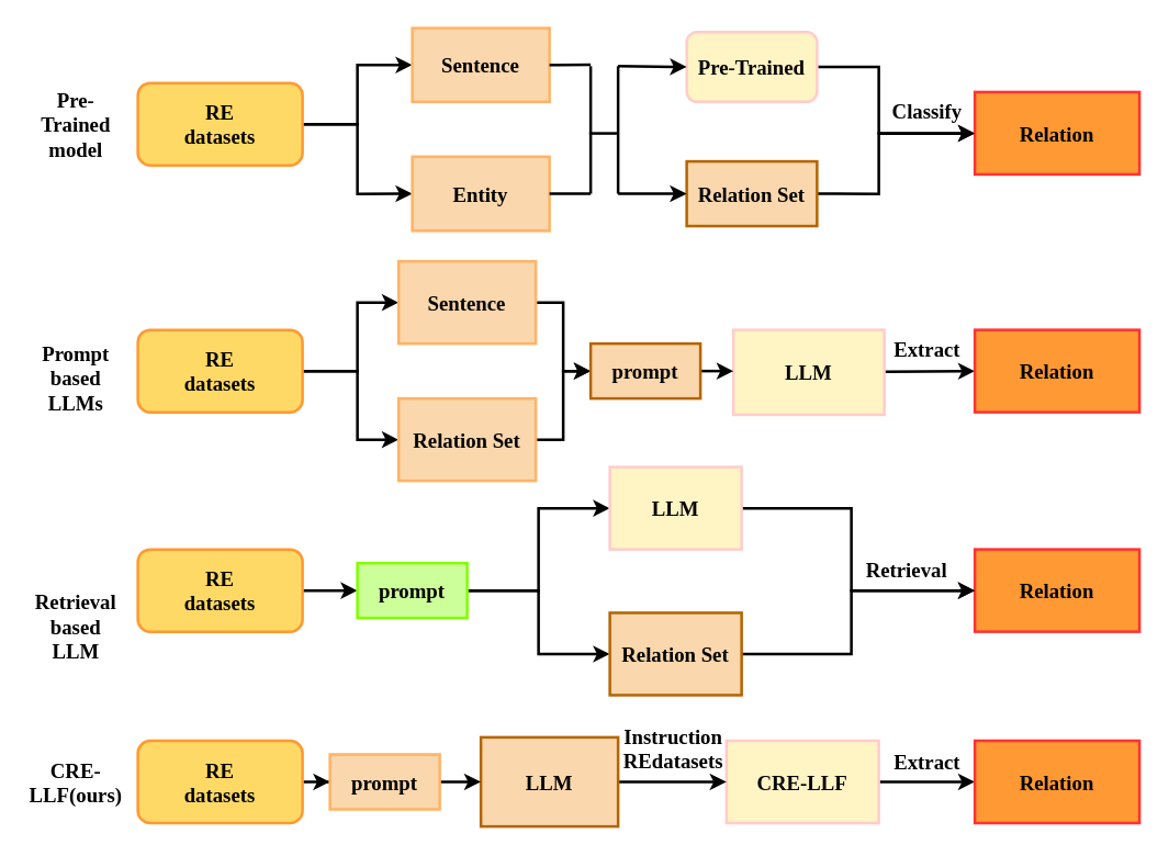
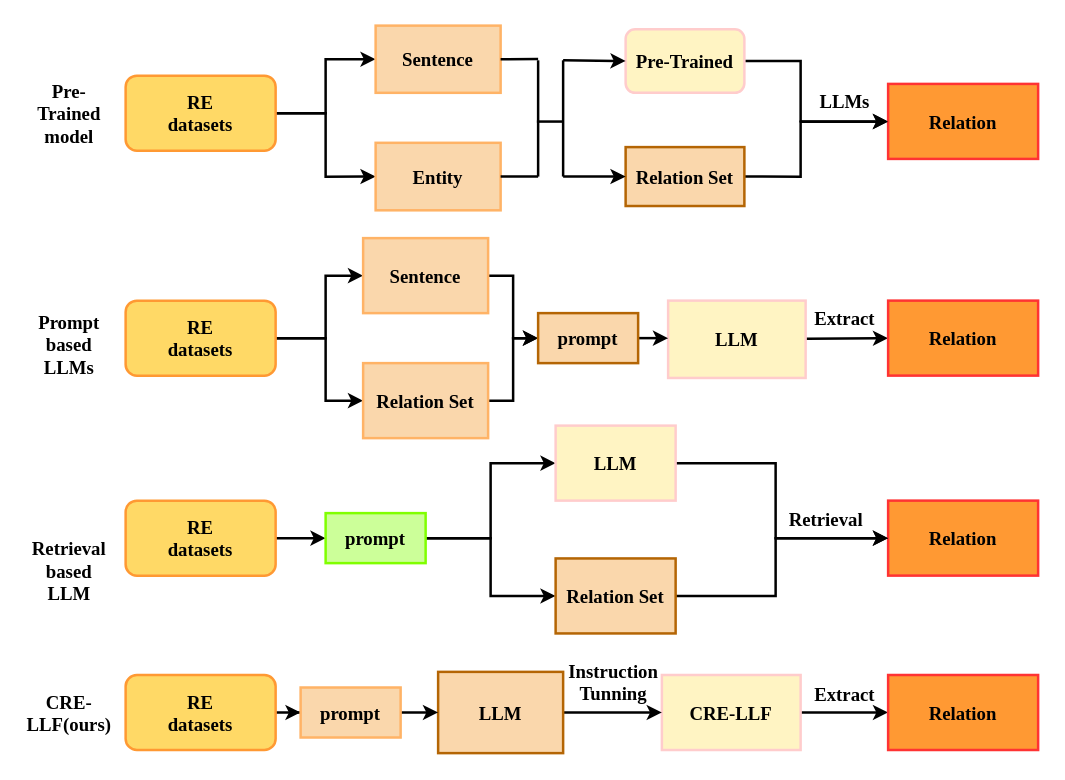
  <mxCell id="0" />
  <mxCell id="1" parent="0" />
  <mxCell id="2" style="edgeStyle=orthogonalEdgeStyle;rounded=0;orthogonalLoop=1;jettySize=auto;html=1;exitX=1;exitY=0.5;exitDx=0;exitDy=0;strokeWidth=2;fontFamily=Times New Roman;fontStyle=1;fontSize=15;" parent="1" source="3" target="34" edge="1"><mxGeometry relative="1" as="geometry" /></mxCell>
  <mxCell id="3" value="&lt;font style=&quot;font-size: 15px;&quot;&gt;RE&lt;br style=&quot;font-size: 15px;&quot;&gt;datasets&lt;/font&gt;" style="rounded=1;whiteSpace=wrap;html=1;fillColor=#FFD966;gradientColor=none;strokeWidth=2;fontFamily=Times New Roman;fontStyle=1;fontSize=15;strokeColor=#FF9933;" parent="1" vertex="1"><mxGeometry x="100" y="539.5" width="120" height="60" as="geometry" /></mxCell>
- <mxCell id="4" value="&lt;font style=&quot;font-size: 15px;&quot;&gt;Instruction &lt;br style=&quot;font-size: 15px;&quot;&gt;REdatasets&lt;/font&gt;" style="text;html=1;align=center;verticalAlign=middle;resizable=0;points=[];autosize=1;strokeColor=none;fillColor=none;strokeWidth=2;fontFamily=Times New Roman;fontStyle=1;fontSize=15;" parent="1" vertex="1"><mxGeometry x="440" y="519.5" width="100" height="50" as="geometry" /></mxCell>
+ <mxCell id="4" value="&lt;font style=&quot;font-size: 15px;&quot;&gt;Instruction &lt;br style=&quot;font-size: 15px;&quot;&gt;Tunning&lt;/font&gt;" style="text;html=1;align=center;verticalAlign=middle;resizable=0;points=[];autosize=1;strokeColor=none;fillColor=none;strokeWidth=2;fontFamily=Times New Roman;fontStyle=1;fontSize=15;" parent="1" vertex="1"><mxGeometry x="440" y="519.5" width="100" height="50" as="geometry" /></mxCell>
  <mxCell id="5" value="" style="edgeStyle=orthogonalEdgeStyle;rounded=0;orthogonalLoop=1;jettySize=auto;html=1;strokeWidth=2;fontFamily=Times New Roman;fontStyle=1;fontSize=15;" parent="1" source="6" target="18" edge="1"><mxGeometry relative="1" as="geometry" /></mxCell>
  <mxCell id="6" value="&lt;font style=&quot;font-size: 15px;&quot;&gt;CRE-LLF&lt;/font&gt;" style="rounded=0;whiteSpace=wrap;html=1;fillColor=#FFF4C3;strokeWidth=2;fontFamily=Times New Roman;fontStyle=1;fontSize=15;strokeColor=#FFCCCC;" parent="1" vertex="1"><mxGeometry x="529" y="539.5" width="111" height="60" as="geometry" /></mxCell>
  <mxCell id="7" value="CRE-LLF(ours)" style="text;html=1;strokeColor=none;fillColor=none;align=center;verticalAlign=middle;whiteSpace=wrap;rounded=0;strokeWidth=2;fontFamily=Times New Roman;fontStyle=1;fontSize=15;" parent="1" vertex="1"><mxGeometry x="20" y="554.5" width="70" height="30" as="geometry" /></mxCell>
  <mxCell id="8" value="Pre-Trained model" style="text;html=1;strokeColor=none;fillColor=none;align=center;verticalAlign=middle;whiteSpace=wrap;rounded=0;strokeWidth=2;fontFamily=Times New Roman;fontStyle=1;fontSize=15;" parent="1" vertex="1"><mxGeometry x="20" y="75" width="70" height="30" as="geometry" /></mxCell>
  <mxCell id="9" style="edgeStyle=orthogonalEdgeStyle;rounded=0;orthogonalLoop=1;jettySize=auto;html=1;exitX=1;exitY=0.5;exitDx=0;exitDy=0;entryX=0;entryY=0.5;entryDx=0;entryDy=0;strokeWidth=2;fontFamily=Times New Roman;fontStyle=1;fontSize=15;" parent="1" source="11" target="13" edge="1"><mxGeometry relative="1" as="geometry" /></mxCell>
  <mxCell id="10" style="edgeStyle=orthogonalEdgeStyle;rounded=0;orthogonalLoop=1;jettySize=auto;html=1;exitX=1;exitY=0.5;exitDx=0;exitDy=0;entryX=0;entryY=0.5;entryDx=0;entryDy=0;strokeWidth=2;" parent="1" source="11" target="12" edge="1"><mxGeometry relative="1" as="geometry" /></mxCell>
  <mxCell id="11" value="&lt;font style=&quot;font-size: 15px;&quot;&gt;RE&lt;br style=&quot;font-size: 15px;&quot;&gt;datasets&lt;/font&gt;" style="rounded=1;whiteSpace=wrap;html=1;fillColor=#FFD966;gradientColor=none;strokeWidth=2;fontFamily=Times New Roman;fontStyle=1;fontSize=15;strokeColor=#FF9933;" parent="1" vertex="1"><mxGeometry x="100" y="60" width="120" height="60" as="geometry" /></mxCell>
  <mxCell id="12" value="Sentence" style="rounded=0;whiteSpace=wrap;html=1;fillColor=#FAD7AC;strokeColor=#FFB366;strokeWidth=2;fontFamily=Times New Roman;fontStyle=1;fontSize=15;" parent="1" vertex="1"><mxGeometry x="300" y="20" width="100" height="53.75" as="geometry" /></mxCell>
  <mxCell id="13" value="Entity" style="rounded=0;whiteSpace=wrap;html=1;fillColor=#FAD7AC;strokeWidth=2;fontFamily=Times New Roman;fontStyle=1;fontSize=15;strokeColor=#FFB366;" parent="1" vertex="1"><mxGeometry x="300" y="113.75" width="100" height="54" as="geometry" /></mxCell>
  <mxCell id="14" style="edgeStyle=orthogonalEdgeStyle;rounded=0;orthogonalLoop=1;jettySize=auto;html=1;exitX=1;exitY=0.5;exitDx=0;exitDy=0;entryX=0;entryY=0.5;entryDx=0;entryDy=0;fontFamily=Times New Roman;fontStyle=1;fontSize=15;strokeWidth=2;" parent="1" source="15" target="16" edge="1"><mxGeometry relative="1" as="geometry"><Array as="points"><mxPoint x="640" y="48.75" /><mxPoint x="640" y="96.75" /></Array></mxGeometry></mxCell>
  <mxCell id="15" value="&lt;span style=&quot;font-size: 15px;&quot;&gt;Pre-Trained&lt;/span&gt;" style="whiteSpace=wrap;html=1;fillColor=#FFF4C3;strokeWidth=2;fontFamily=Times New Roman;fontStyle=1;fontSize=15;strokeColor=#FFCCCC;rounded=1;" parent="1" vertex="1"><mxGeometry x="500" y="22.88" width="95" height="50.87" as="geometry" /></mxCell>
  <mxCell id="16" value="&lt;font style=&quot;font-size: 15px;&quot;&gt;Relation&lt;/font&gt;" style="whiteSpace=wrap;html=1;rounded=0;fillColor=#FF9933;strokeWidth=2;fontFamily=Times New Roman;fontStyle=1;fontSize=15;strokeColor=#FF3333;" parent="1" vertex="1"><mxGeometry x="710" y="66.63" width="120" height="60" as="geometry" /></mxCell>
- <mxCell id="17" value="Classify" style="text;html=1;align=center;verticalAlign=middle;resizable=0;points=[];autosize=1;strokeColor=none;fillColor=none;strokeWidth=2;fontFamily=Times New Roman;fontStyle=1;fontSize=15;" parent="1" vertex="1"><mxGeometry x="640" y="65.44" width="70" height="30" as="geometry" /></mxCell>
+ <mxCell id="17" value="LLMs" style="text;html=1;align=center;verticalAlign=middle;resizable=0;points=[];autosize=1;strokeColor=none;fillColor=none;strokeWidth=2;fontFamily=Times New Roman;fontStyle=1;fontSize=15;" parent="1" vertex="1"><mxGeometry x="640" y="65.44" width="70" height="30" as="geometry" /></mxCell>
  <mxCell id="18" value="Relation" style="whiteSpace=wrap;html=1;fillColor=#FF9933;rounded=0;strokeWidth=2;fontFamily=Times New Roman;fontStyle=1;fontSize=15;strokeColor=#FF3333;" parent="1" vertex="1"><mxGeometry x="710" y="539.5" width="120" height="60" as="geometry" /></mxCell>
  <mxCell id="19" style="edgeStyle=orthogonalEdgeStyle;rounded=0;orthogonalLoop=1;jettySize=auto;html=1;exitX=1;exitY=0.5;exitDx=0;exitDy=0;entryX=0;entryY=0.5;entryDx=0;entryDy=0;strokeWidth=2;fontFamily=Times New Roman;fontStyle=1;fontSize=15;" parent="1" source="21" target="23" edge="1"><mxGeometry relative="1" as="geometry"><Array as="points"><mxPoint x="260" y="270" /><mxPoint x="260" y="220" /></Array></mxGeometry></mxCell>
  <mxCell id="20" style="edgeStyle=orthogonalEdgeStyle;rounded=0;orthogonalLoop=1;jettySize=auto;html=1;exitX=1;exitY=0.5;exitDx=0;exitDy=0;entryX=0;entryY=0.5;entryDx=0;entryDy=0;strokeWidth=2;fontFamily=Times New Roman;fontStyle=1;fontSize=15;" parent="1" source="21" target="25" edge="1"><mxGeometry relative="1" as="geometry"><Array as="points"><mxPoint x="260" y="270" /><mxPoint x="260" y="320" /></Array></mxGeometry></mxCell>
  <mxCell id="21" value="&lt;font style=&quot;font-size: 15px;&quot;&gt;RE&lt;br style=&quot;font-size: 15px;&quot;&gt;datasets&lt;/font&gt;" style="rounded=1;whiteSpace=wrap;html=1;fillColor=#FFD966;gradientColor=none;strokeWidth=2;fontFamily=Times New Roman;fontStyle=1;fontSize=15;strokeColor=#FF9933;" parent="1" vertex="1"><mxGeometry x="100" y="240" width="120" height="60" as="geometry" /></mxCell>
  <mxCell id="22" style="edgeStyle=orthogonalEdgeStyle;rounded=0;orthogonalLoop=1;jettySize=auto;html=1;exitX=1;exitY=0.5;exitDx=0;exitDy=0;entryX=0;entryY=0.5;entryDx=0;entryDy=0;strokeWidth=2;fontFamily=Times New Roman;fontStyle=1;fontSize=15;" parent="1" source="23" target="30" edge="1"><mxGeometry relative="1" as="geometry" /></mxCell>
  <mxCell id="23" value="Sentence" style="rounded=0;whiteSpace=wrap;html=1;fillColor=#FAD7AC;strokeColor=#FFB366;strokeWidth=2;fontFamily=Times New Roman;fontStyle=1;fontSize=15;" parent="1" vertex="1"><mxGeometry x="290" y="190" width="100" height="60" as="geometry" /></mxCell>
  <mxCell id="24" style="edgeStyle=orthogonalEdgeStyle;rounded=0;orthogonalLoop=1;jettySize=auto;html=1;exitX=1;exitY=0.5;exitDx=0;exitDy=0;entryX=0;entryY=0.5;entryDx=0;entryDy=0;strokeWidth=2;fontFamily=Times New Roman;fontStyle=1;fontSize=15;" parent="1" source="25" target="30" edge="1"><mxGeometry relative="1" as="geometry" /></mxCell>
  <mxCell id="25" value="Relation Set" style="rounded=0;whiteSpace=wrap;html=1;fillColor=#FAD7AC;strokeWidth=2;fontFamily=Times New Roman;fontStyle=1;fontSize=15;strokeColor=#FFB366;" parent="1" vertex="1"><mxGeometry x="290" y="290" width="100" height="60" as="geometry" /></mxCell>
  <mxCell id="26" style="edgeStyle=orthogonalEdgeStyle;rounded=0;orthogonalLoop=1;jettySize=auto;html=1;exitX=1;exitY=0.5;exitDx=0;exitDy=0;entryX=0;entryY=0.5;entryDx=0;entryDy=0;strokeWidth=2;fontFamily=Times New Roman;fontStyle=1;fontSize=15;" parent="1" target="27" edge="1"><mxGeometry relative="1" as="geometry"><mxPoint x="580" y="270.005" as="sourcePoint" /></mxGeometry></mxCell>
  <mxCell id="27" value="&lt;font style=&quot;font-size: 15px;&quot;&gt;Relation&lt;/font&gt;" style="whiteSpace=wrap;html=1;rounded=0;fillColor=#FF9933;strokeWidth=2;fontFamily=Times New Roman;fontStyle=1;fontSize=15;strokeColor=#FF3333;" parent="1" vertex="1"><mxGeometry x="710" y="240" width="120" height="60" as="geometry" /></mxCell>
  <mxCell id="28" value="&lt;font style=&quot;font-size: 15px;&quot;&gt;LLM&lt;/font&gt;" style="rounded=0;whiteSpace=wrap;html=1;fillColor=#FFF4C3;strokeWidth=2;fontFamily=Times New Roman;fontStyle=1;fontSize=15;strokeColor=#FFCCCC;" parent="1" vertex="1"><mxGeometry x="534" y="240" width="110" height="61.87" as="geometry" /></mxCell>
  <mxCell id="29" style="edgeStyle=orthogonalEdgeStyle;rounded=0;orthogonalLoop=1;jettySize=auto;html=1;exitX=1;exitY=0.5;exitDx=0;exitDy=0;entryX=0;entryY=0.5;entryDx=0;entryDy=0;strokeWidth=2;fontFamily=Times New Roman;fontStyle=1;fontSize=15;" parent="1" source="30" target="28" edge="1"><mxGeometry relative="1" as="geometry" /></mxCell>
  <mxCell id="30" value="prompt" style="rounded=0;whiteSpace=wrap;html=1;fillColor=#FAD7AC;strokeWidth=2;fontFamily=Times New Roman;fontStyle=1;fontSize=15;strokeColor=#B46504;" parent="1" vertex="1"><mxGeometry x="430" y="250" width="80" height="40" as="geometry" /></mxCell>
  <mxCell id="31" value="" style="edgeStyle=orthogonalEdgeStyle;rounded=0;orthogonalLoop=1;jettySize=auto;html=1;strokeWidth=2;fontFamily=Times New Roman;fontStyle=1;fontSize=15;" parent="1" source="32" target="6" edge="1"><mxGeometry relative="1" as="geometry" /></mxCell>
  <mxCell id="32" value="&lt;font style=&quot;font-size: 15px;&quot;&gt;LLM&lt;/font&gt;" style="rounded=0;whiteSpace=wrap;html=1;fillColor=#fad7ac;strokeColor=#b46504;strokeWidth=2;fontFamily=Times New Roman;fontStyle=1;fontSize=15;" parent="1" vertex="1"><mxGeometry x="350" y="537" width="100" height="65" as="geometry" /></mxCell>
  <mxCell id="33" style="edgeStyle=orthogonalEdgeStyle;rounded=0;orthogonalLoop=1;jettySize=auto;html=1;exitX=1;exitY=0.5;exitDx=0;exitDy=0;entryX=0;entryY=0.5;entryDx=0;entryDy=0;strokeWidth=2;fontFamily=Times New Roman;fontStyle=1;fontSize=15;" parent="1" source="34" target="32" edge="1"><mxGeometry relative="1" as="geometry" /></mxCell>
  <mxCell id="34" value="prompt" style="rounded=0;whiteSpace=wrap;html=1;fillColor=#FAD7AC;strokeWidth=2;fontFamily=Times New Roman;fontStyle=1;fontSize=15;strokeColor=#FFB366;" parent="1" vertex="1"><mxGeometry x="240" y="549.5" width="80" height="40" as="geometry" /></mxCell>
  <mxCell id="35" value="Prompt based LLMs" style="text;html=1;strokeColor=none;fillColor=none;align=center;verticalAlign=middle;whiteSpace=wrap;rounded=0;strokeWidth=2;fontFamily=Times New Roman;fontStyle=1;fontSize=15;" parent="1" vertex="1"><mxGeometry x="20" y="260" width="70" height="30" as="geometry" /></mxCell>
  <mxCell id="36" value="Extract" style="text;html=1;align=center;verticalAlign=middle;resizable=0;points=[];autosize=1;strokeColor=none;fillColor=none;strokeWidth=2;fontFamily=Times New Roman;fontStyle=1;fontSize=15;" parent="1" vertex="1"><mxGeometry x="640" y="239.07" width="70" height="30" as="geometry" /></mxCell>
  <mxCell id="37" value="" style="edgeStyle=orthogonalEdgeStyle;rounded=0;orthogonalLoop=1;jettySize=auto;html=1;strokeWidth=2;fontFamily=Times New Roman;fontStyle=1;fontSize=15;" parent="1" source="38" target="42" edge="1"><mxGeometry relative="1" as="geometry" /></mxCell>
  <mxCell id="38" value="&lt;font style=&quot;font-size: 15px;&quot;&gt;RE&lt;br style=&quot;font-size: 15px;&quot;&gt;datasets&lt;/font&gt;" style="rounded=1;whiteSpace=wrap;html=1;fillColor=#FFD966;gradientColor=none;strokeWidth=2;fontFamily=Times New Roman;fontStyle=1;fontSize=15;strokeColor=#FF9933;" parent="1" vertex="1"><mxGeometry x="100" y="400" width="120" height="60" as="geometry" /></mxCell>
  <mxCell id="39" value="Relation" style="whiteSpace=wrap;html=1;rounded=0;fillColor=#FF9933;strokeWidth=2;fontFamily=Times New Roman;fontStyle=1;fontSize=15;strokeColor=#FF3333;" parent="1" vertex="1"><mxGeometry x="710" y="400" width="120" height="60" as="geometry" /></mxCell>
  <mxCell id="40" style="edgeStyle=orthogonalEdgeStyle;rounded=0;orthogonalLoop=1;jettySize=auto;html=1;exitX=1;exitY=0.5;exitDx=0;exitDy=0;entryX=0;entryY=0.5;entryDx=0;entryDy=0;strokeWidth=2;fontFamily=Times New Roman;fontStyle=1;fontSize=15;" parent="1" source="42" target="46" edge="1"><mxGeometry relative="1" as="geometry" /></mxCell>
  <mxCell id="41" style="edgeStyle=orthogonalEdgeStyle;rounded=0;orthogonalLoop=1;jettySize=auto;html=1;exitX=1;exitY=0.5;exitDx=0;exitDy=0;entryX=0;entryY=0.5;entryDx=0;entryDy=0;strokeWidth=2;fontFamily=Times New Roman;fontStyle=1;fontSize=15;" parent="1" source="42" target="51" edge="1"><mxGeometry relative="1" as="geometry" /></mxCell>
  <mxCell id="42" value="prompt" style="rounded=0;whiteSpace=wrap;html=1;fillColor=#CCFF99;strokeWidth=2;fontFamily=Times New Roman;fontStyle=1;fontSize=15;strokeColor=#80FF00;" parent="1" vertex="1"><mxGeometry x="260" y="410" width="80" height="40" as="geometry" /></mxCell>
  <mxCell id="43" value="Retrieval based LLM" style="text;html=1;strokeColor=none;fillColor=none;align=center;verticalAlign=middle;whiteSpace=wrap;rounded=0;strokeWidth=2;fontFamily=Times New Roman;fontStyle=1;fontSize=15;" parent="1" vertex="1"><mxGeometry x="20" y="441.25" width="70" height="30" as="geometry" /></mxCell>
  <mxCell id="44" value="Retrieval" style="text;html=1;align=center;verticalAlign=middle;resizable=0;points=[];autosize=1;strokeColor=none;fillColor=none;strokeWidth=2;fontFamily=Times New Roman;fontStyle=1;fontSize=15;" parent="1" vertex="1"><mxGeometry x="620" y="400" width="80" height="30" as="geometry" /></mxCell>
  <mxCell id="45" style="edgeStyle=orthogonalEdgeStyle;rounded=0;orthogonalLoop=1;jettySize=auto;html=1;exitX=1;exitY=0.5;exitDx=0;exitDy=0;entryX=0;entryY=0.5;entryDx=0;entryDy=0;fontStyle=1;fontSize=15;fontFamily=Times New Roman;strokeWidth=2;" parent="1" source="46" target="39" edge="1"><mxGeometry relative="1" as="geometry"><Array as="points"><mxPoint x="620" y="370" /><mxPoint x="620" y="430" /></Array></mxGeometry></mxCell>
  <mxCell id="46" value="&lt;font style=&quot;font-size: 15px;&quot;&gt;LLM&lt;/font&gt;" style="rounded=0;whiteSpace=wrap;html=1;fillColor=#FFF4C3;strokeWidth=2;fontFamily=Times New Roman;fontStyle=1;fontSize=15;strokeColor=#FFCCCC;" parent="1" vertex="1"><mxGeometry x="444" y="340" width="96" height="60" as="geometry" /></mxCell>
  <mxCell id="47" value="Extract" style="text;html=1;align=center;verticalAlign=middle;resizable=0;points=[];autosize=1;strokeColor=none;fillColor=none;strokeWidth=2;fontFamily=Times New Roman;fontStyle=1;fontSize=15;" parent="1" vertex="1"><mxGeometry x="640" y="539.5" width="70" height="30" as="geometry" /></mxCell>
  <mxCell id="48" style="edgeStyle=orthogonalEdgeStyle;rounded=0;orthogonalLoop=1;jettySize=auto;html=1;exitX=1;exitY=0.5;exitDx=0;exitDy=0;fontFamily=Times New Roman;fontStyle=1;fontSize=15;strokeWidth=2;" parent="1" source="49" target="16" edge="1"><mxGeometry relative="1" as="geometry"><Array as="points"><mxPoint x="640" y="140.75" /><mxPoint x="640" y="96.75" /></Array></mxGeometry></mxCell>
  <mxCell id="49" value="Relation Set" style="rounded=0;whiteSpace=wrap;html=1;fillColor=#FAD7AC;strokeWidth=2;fontFamily=Times New Roman;fontStyle=1;fontSize=15;strokeColor=#B46504;" parent="1" vertex="1"><mxGeometry x="500" y="117.19" width="95" height="47.12" as="geometry" /></mxCell>
  <mxCell id="50" style="edgeStyle=orthogonalEdgeStyle;rounded=0;orthogonalLoop=1;jettySize=auto;html=1;exitX=1;exitY=0.5;exitDx=0;exitDy=0;entryX=0;entryY=0.5;entryDx=0;entryDy=0;fontSize=15;fontStyle=1;fontFamily=Times New Roman;strokeWidth=2;" parent="1" source="51" target="39" edge="1"><mxGeometry relative="1" as="geometry"><Array as="points"><mxPoint x="620" y="476" /><mxPoint x="620" y="430" /></Array></mxGeometry></mxCell>
  <mxCell id="51" value="Relation Set" style="rounded=0;whiteSpace=wrap;html=1;fillColor=#FAD7AC;strokeWidth=2;fontFamily=Times New Roman;fontStyle=1;fontSize=15;strokeColor=#B46504;" parent="1" vertex="1"><mxGeometry x="444" y="446.25" width="96" height="60" as="geometry" /></mxCell>
  <mxCell id="52" value="" style="endArrow=none;html=1;rounded=0;fontFamily=Times New Roman;fontStyle=1;fontSize=15;strokeWidth=2;" parent="1" edge="1"><mxGeometry width="50" height="50" relative="1" as="geometry"><mxPoint x="430" y="140.75" as="sourcePoint" /><mxPoint x="430" y="47.75" as="targetPoint" /></mxGeometry></mxCell>
  <mxCell id="53" value="" style="endArrow=none;html=1;rounded=0;fontFamily=Times New Roman;fontStyle=1;fontSize=15;strokeWidth=2;" parent="1" edge="1"><mxGeometry width="50" height="50" relative="1" as="geometry"><mxPoint x="429" y="96.75" as="sourcePoint" /><mxPoint x="450" y="96.75" as="targetPoint" /></mxGeometry></mxCell>
  <mxCell id="54" value="" style="endArrow=classic;html=1;rounded=0;entryX=0;entryY=0.5;entryDx=0;entryDy=0;fontFamily=Times New Roman;fontStyle=1;fontSize=15;strokeWidth=2;" parent="1" target="15" edge="1"><mxGeometry width="50" height="50" relative="1" as="geometry"><mxPoint x="450" y="47.75" as="sourcePoint" /><mxPoint x="500" y="-16.25" as="targetPoint" /></mxGeometry></mxCell>
  <mxCell id="55" value="" style="endArrow=classic;html=1;rounded=0;entryX=0;entryY=0.5;entryDx=0;entryDy=0;fontFamily=Times New Roman;fontStyle=1;fontSize=15;strokeWidth=2;" parent="1" target="49" edge="1"><mxGeometry width="50" height="50" relative="1" as="geometry"><mxPoint x="450" y="140.75" as="sourcePoint" /><mxPoint x="500" y="145.75" as="targetPoint" /></mxGeometry></mxCell>
  <mxCell id="56" value="" style="endArrow=none;html=1;rounded=0;entryX=1;entryY=0.5;entryDx=0;entryDy=0;strokeWidth=2;" parent="1" target="12" edge="1"><mxGeometry width="50" height="50" relative="1" as="geometry"><mxPoint x="430" y="46.75" as="sourcePoint" /><mxPoint x="410" y="43.75" as="targetPoint" /></mxGeometry></mxCell>
  <mxCell id="57" value="" style="endArrow=none;html=1;rounded=0;exitX=1;exitY=0.5;exitDx=0;exitDy=0;strokeWidth=2;" parent="1" source="13" edge="1"><mxGeometry width="50" height="50" relative="1" as="geometry"><mxPoint x="367" y="146.48" as="sourcePoint" /><mxPoint x="430" y="140.75" as="targetPoint" /></mxGeometry></mxCell>
  <mxCell id="58" value="" style="endArrow=none;html=1;rounded=0;fontFamily=Times New Roman;fontStyle=1;fontSize=15;strokeWidth=2;" parent="1" edge="1"><mxGeometry width="50" height="50" relative="1" as="geometry"><mxPoint x="450" y="140.75" as="sourcePoint" /><mxPoint x="450" y="47.75" as="targetPoint" /></mxGeometry></mxCell>
